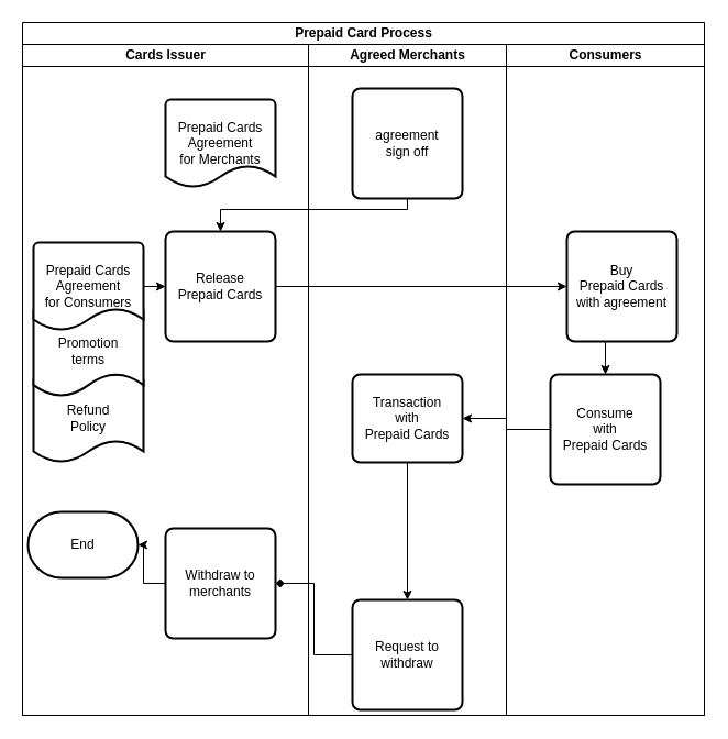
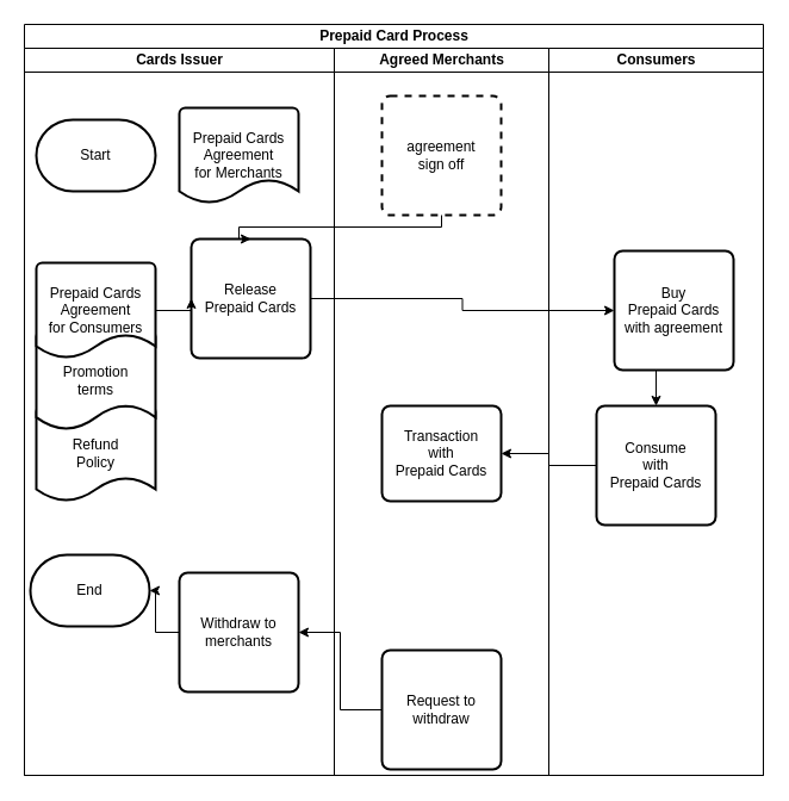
  <mxCell id="0" />
  <mxCell id="1" parent="0" />
  <mxCell id="2" value="Prepaid Card Process" style="swimlane;childLayout=stackLayout;resizeParent=1;resizeParentMax=0;startSize=20;html=1;" vertex="1" parent="1"><mxGeometry x="20" y="20" width="620" height="630" as="geometry" /></mxCell>
  <mxCell id="3" value="Cards Issuer" style="swimlane;startSize=20;html=1;" vertex="1" parent="2"><mxGeometry y="20" width="260" height="610" as="geometry" /></mxCell>
  <mxCell id="4" value="Refund&lt;br&gt;Policy" style="strokeWidth=2;html=1;shape=mxgraph.flowchart.document2;whiteSpace=wrap;size=0.25;" vertex="1" parent="3"><mxGeometry x="10" y="300" width="100" height="80" as="geometry" /></mxCell>
  <mxCell id="5" value="Promotion&lt;br&gt;terms" style="strokeWidth=2;html=1;shape=mxgraph.flowchart.document2;whiteSpace=wrap;size=0.25;" vertex="1" parent="3"><mxGeometry x="10" y="237" width="100" height="83" as="geometry" /></mxCell>
  <mxCell id="6" value="Prepaid Cards&lt;br&gt;Agreement&lt;br&gt;for Merchants" style="strokeWidth=2;html=1;shape=mxgraph.flowchart.document2;whiteSpace=wrap;size=0.25;" vertex="1" parent="3"><mxGeometry x="130" y="50" width="100" height="80" as="geometry" /></mxCell>
- <mxCell id="7" value="Release&lt;br&gt;Prepaid Cards" style="rounded=1;whiteSpace=wrap;html=1;absoluteArcSize=1;arcSize=14;strokeWidth=2;" vertex="1" parent="3"><mxGeometry x="130.0" y="170" width="100" height="100" as="geometry" /></mxCell>
+ <mxCell id="7" value="Release&lt;br&gt;Prepaid Cards" style="rounded=1;whiteSpace=wrap;html=1;absoluteArcSize=1;arcSize=14;strokeWidth=2;" vertex="1" parent="3"><mxGeometry x="140" y="160" width="100" height="100" as="geometry" /></mxCell>
  <mxCell id="8" style="edgeStyle=orthogonalEdgeStyle;rounded=0;orthogonalLoop=1;jettySize=auto;html=1;exitX=1;exitY=0.5;exitDx=0;exitDy=0;exitPerimeter=0;entryX=0;entryY=0.5;entryDx=0;entryDy=0;" edge="1" parent="3" source="9" target="7"><mxGeometry relative="1" as="geometry" /></mxCell>
  <mxCell id="9" value="Prepaid Cards&lt;br&gt;Agreement&lt;br&gt;for Consumers" style="strokeWidth=2;html=1;shape=mxgraph.flowchart.document2;whiteSpace=wrap;size=0.25;" vertex="1" parent="3"><mxGeometry x="10" y="180" width="100" height="80" as="geometry" /></mxCell>
+ <mxCell id="10" value="Start" style="strokeWidth=2;html=1;shape=mxgraph.flowchart.terminator;whiteSpace=wrap;" vertex="1" parent="3"><mxGeometry x="10.0" y="60" width="100" height="60" as="geometry" /></mxCell>
  <mxCell id="11" value="Withdraw to&lt;br&gt;merchants" style="rounded=1;whiteSpace=wrap;html=1;absoluteArcSize=1;arcSize=14;strokeWidth=2;" vertex="1" parent="3"><mxGeometry x="130.0" y="440" width="100" height="100" as="geometry" /></mxCell>
  <mxCell id="12" value="End" style="strokeWidth=2;html=1;shape=mxgraph.flowchart.terminator;whiteSpace=wrap;" vertex="1" parent="3"><mxGeometry x="5" y="425" width="100" height="60" as="geometry" /></mxCell>
  <mxCell id="13" style="edgeStyle=orthogonalEdgeStyle;rounded=0;orthogonalLoop=1;jettySize=auto;html=1;exitX=0;exitY=0.5;exitDx=0;exitDy=0;entryX=1;entryY=0.5;entryDx=0;entryDy=0;entryPerimeter=0;" edge="1" parent="3" source="11" target="12"><mxGeometry relative="1" as="geometry" /></mxCell>
  <mxCell id="14" value="Agreed Merchants" style="swimlane;startSize=20;html=1;" vertex="1" parent="2"><mxGeometry x="260" y="20" width="180" height="610" as="geometry" /></mxCell>
- <mxCell id="15" value="agreement&lt;br&gt;sign off" style="rounded=1;whiteSpace=wrap;html=1;absoluteArcSize=1;arcSize=14;strokeWidth=2;" vertex="1" parent="14"><mxGeometry x="40.0" y="40" width="100" height="100" as="geometry" /></mxCell>
- <mxCell id="16" style="edgeStyle=orthogonalEdgeStyle;rounded=0;orthogonalLoop=1;jettySize=auto;html=1;entryX=0.5;entryY=0;entryDx=0;entryDy=0;" edge="1" parent="14" source="17" target="18"><mxGeometry relative="1" as="geometry" /></mxCell>
+ <mxCell id="15" value="agreement&lt;br&gt;sign off" style="rounded=1;whiteSpace=wrap;html=1;absoluteArcSize=1;arcSize=14;strokeWidth=2;dashed=1;" vertex="1" parent="14"><mxGeometry x="40.0" y="40" width="100" height="100" as="geometry" /></mxCell>
  <mxCell id="17" value="Transaction&lt;br&gt;with&lt;br&gt;Prepaid Cards" style="rounded=1;whiteSpace=wrap;html=1;absoluteArcSize=1;arcSize=14;strokeWidth=2;" vertex="1" parent="14"><mxGeometry x="40.0" y="300" width="100" height="80" as="geometry" /></mxCell>
  <mxCell id="18" value="Request to&lt;br&gt;withdraw" style="rounded=1;whiteSpace=wrap;html=1;absoluteArcSize=1;arcSize=14;strokeWidth=2;" vertex="1" parent="14"><mxGeometry x="40.0" y="505" width="100" height="100" as="geometry" /></mxCell>
  <mxCell id="19" value="Consumers" style="swimlane;startSize=20;html=1;" vertex="1" parent="2"><mxGeometry x="440" y="20" width="180" height="610" as="geometry" /></mxCell>
  <mxCell id="20" style="edgeStyle=orthogonalEdgeStyle;rounded=0;orthogonalLoop=1;jettySize=auto;html=1;exitX=0.5;exitY=1;exitDx=0;exitDy=0;entryX=0.5;entryY=0;entryDx=0;entryDy=0;" edge="1" parent="19" source="21" target="22"><mxGeometry relative="1" as="geometry" /></mxCell>
  <mxCell id="21" value="Buy&lt;br&gt;Prepaid Cards&lt;br&gt;with agreement" style="rounded=1;whiteSpace=wrap;html=1;absoluteArcSize=1;arcSize=14;strokeWidth=2;" vertex="1" parent="19"><mxGeometry x="55" y="170" width="100" height="100" as="geometry" /></mxCell>
  <mxCell id="22" value="Consume&lt;br&gt;with&lt;br&gt;Prepaid Cards" style="rounded=1;whiteSpace=wrap;html=1;absoluteArcSize=1;arcSize=14;strokeWidth=2;" vertex="1" parent="19"><mxGeometry x="40.0" y="300" width="100" height="100" as="geometry" /></mxCell>
  <mxCell id="23" style="edgeStyle=orthogonalEdgeStyle;rounded=0;orthogonalLoop=1;jettySize=auto;html=1;entryX=0.5;entryY=0;entryDx=0;entryDy=0;" edge="1" parent="2" source="15" target="7"><mxGeometry relative="1" as="geometry"><Array as="points"><mxPoint x="350" y="170" /><mxPoint x="180" y="170" /></Array></mxGeometry></mxCell>
  <mxCell id="24" style="edgeStyle=orthogonalEdgeStyle;rounded=0;orthogonalLoop=1;jettySize=auto;html=1;entryX=0;entryY=0.5;entryDx=0;entryDy=0;" edge="1" parent="2" source="7" target="21"><mxGeometry relative="1" as="geometry" /></mxCell>
  <mxCell id="25" style="edgeStyle=orthogonalEdgeStyle;rounded=0;orthogonalLoop=1;jettySize=auto;html=1;entryX=1;entryY=0.5;entryDx=0;entryDy=0;" edge="1" parent="2" source="22" target="17"><mxGeometry relative="1" as="geometry" /></mxCell>
- <mxCell id="26" style="edgeStyle=orthogonalEdgeStyle;rounded=0;orthogonalLoop=1;jettySize=auto;html=1;entryX=1;entryY=0.5;entryDx=0;entryDy=0;endArrow=diamond;" edge="1" parent="2" source="18" target="11"><mxGeometry relative="1" as="geometry" /></mxCell>
+ <mxCell id="26" style="edgeStyle=orthogonalEdgeStyle;rounded=0;orthogonalLoop=1;jettySize=auto;html=1;entryX=1;entryY=0.5;entryDx=0;entryDy=0;" edge="1" parent="2" source="18" target="11"><mxGeometry relative="1" as="geometry" /></mxCell>
